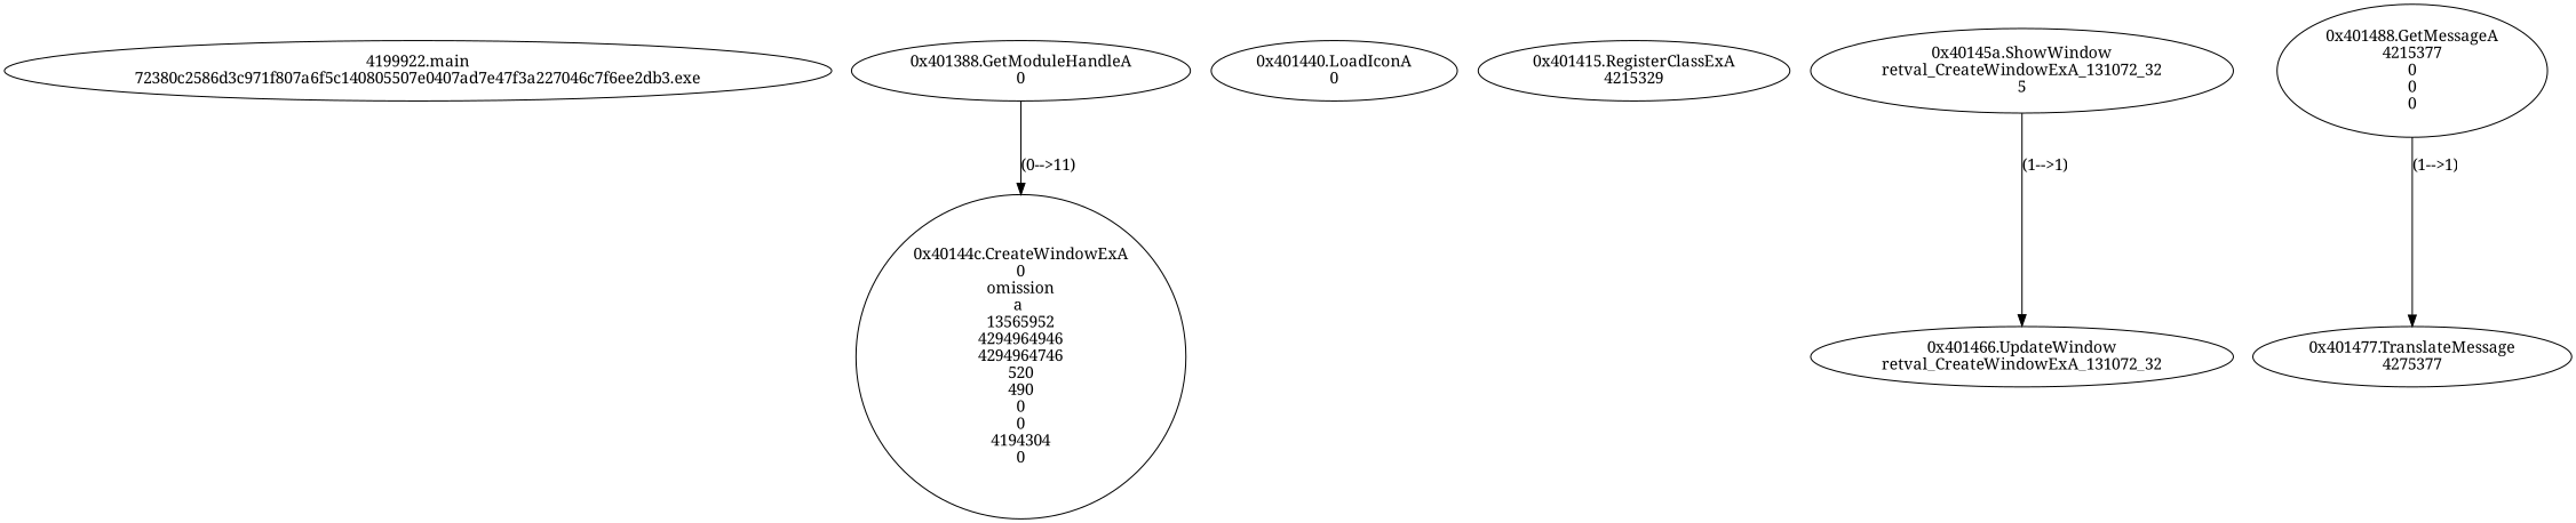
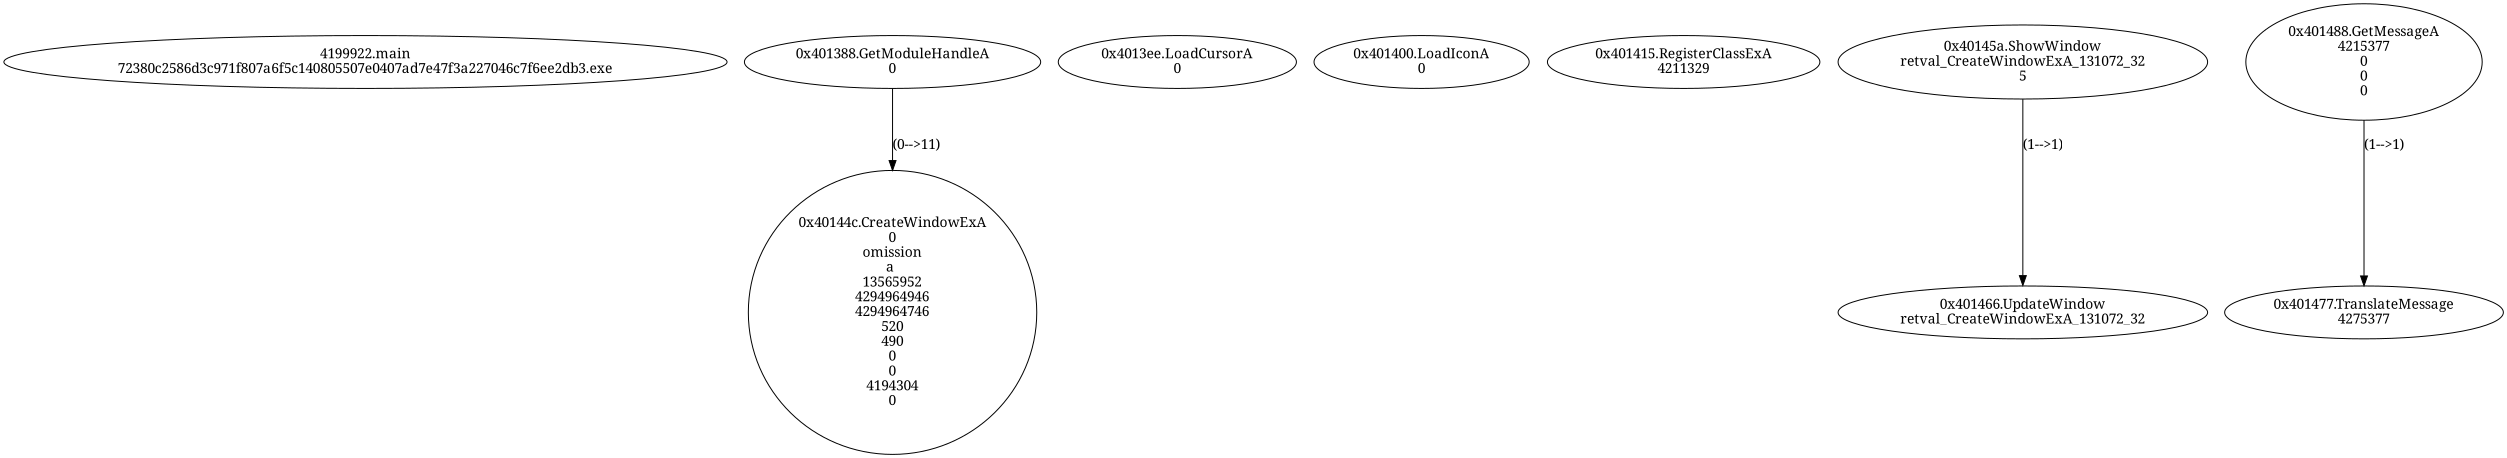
  digraph {
    fontname="Noto Serif"
    node [fontname="Noto Serif"]
    edge [fontname="Noto Serif"]
    n1 [label="4199922.main\n72380c2586d3c971f807a6f5c140805507e0407ad7e47f3a227046c7f6ee2db3.exe"]
    n2 [label="0x401388.GetModuleHandleA\n0"]
    n3 [label="0x40144c.CreateWindowExA\n0\nomission\na \n13565952\n4294964946\n4294964746\n520\n490\n0\n0\n4194304\n0"]
-   n5 [label="0x401440.LoadIconA\n0\n"]
-   n6 [label="0x401415.RegisterClassExA\n4215329"]
+   n4 [label="0x4013ee.LoadCursorA\n0\n"]
+   n5 [label="0x401400.LoadIconA\n0\n"]
+   n6 [label="0x401415.RegisterClassExA\n4211329"]
    n7 [label="0x40145a.ShowWindow\nretval_CreateWindowExA_131072_32\n5"]
    n8 [label="0x401466.UpdateWindow\nretval_CreateWindowExA_131072_32"]
    n9 [label="0x401488.GetMessageA\n4215377\n0\n0\n0"]
    n10 [label="0x401477.TranslateMessage\n4275377"]
    n2 -> n3 [label="(0-->11)"]
    n7 -> n8 [label="(1-->1)"]
    n9 -> n10 [label="(1-->1)"]
  }
